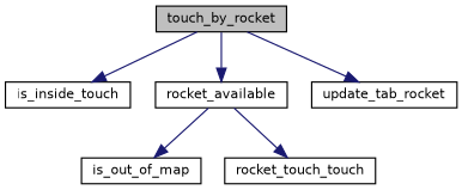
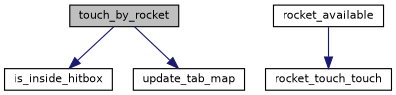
  digraph {
    rankdir=TB
    node [color=black fillcolor=white fontname=Helvetica fontsize=10 shape=record style=filled]
    edge [color=midnightblue fontname=Helvetica fontsize=10 labelfontname=Helvetica labelfontsize=10 style=solid]
    n1 [fillcolor=grey75 fontcolor=black height=0.2 label=touch_by_rocket width=0.4]
-   n2 [height=0.2 label=is_inside_touch width=0.4]
+   n2 [height=0.2 label=is_inside_hitbox width=0.4]
    n3 [height=0.2 label=rocket_available width=0.4]
-   n4 [height=0.2 label=update_tab_rocket width=0.4]
-   n5 [height=0.2 label=is_out_of_map width=0.4]
+   n4 [height=0.2 label=update_tab_map width=0.4]
    n6 [height=0.2 label=rocket_touch_touch width=0.4]
    n1 -> n2
-   n1 -> n3
    n1 -> n4
-   n3 -> n5
    n3 -> n6
  }
